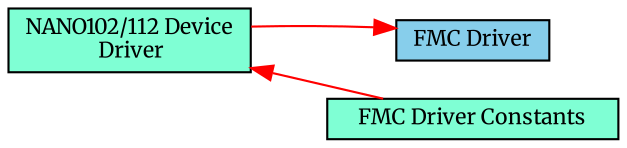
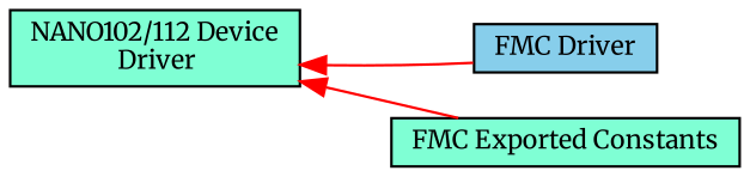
  digraph {
    fontname=Merriweather
    rankdir=LR
    node [color=black fillcolor=aquamarine fontname=Merriweather fontsize=10 shape=box style=filled]
    edge [color=red dir=back fontname=Merriweather fontsize=10 labelfontname=Helvetica labelfontsize=10 shape=plaintext style=solid]
    n1 [height=0.2 label="NANO102/112 Device\l Driver" width=0.4]
    n2 [fillcolor=skyblue fontcolor=black height=0.2 label="FMC Driver" width=0.4]
-   n3 [height=0.2 label="FMC Driver Constants" width=0.4]
-   n2 -> n1
+   n3 [height=0.2 label="FMC Exported Constants" width=0.4]
+   n1 -> n2
    n1 -> n3
  }
